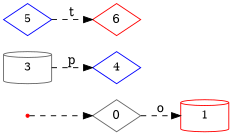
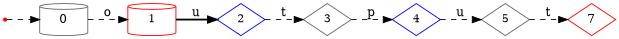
  digraph {
    rankdir=LR
    node [color=red fontsize=12 shape=diamond]
    edge [style=dashed]
-   n1 [color=gray40 fontsize=14 label=0]
+   n1 [color=gray40 fontsize=14 label=0 shape=cylinder]
    n2 [label=1 shape=cylinder]
-   n4 [color=gray40 label=3 shape=cylinder]
+   n3 [color=blue label=2]
+   n4 [color=gray40 label=3]
    n5 [color=blue label=4]
-   n6 [color=blue label=5]
-   n7 [fontsize=14 label=6]
+   n6 [color=gray40 label=5]
+   n7 [fontsize=14 label=7]
    n8 [fontsize=14 label=6 shape=point]
    n1 -> n2 [label=o]
+   n2 -> n3 [label=u style=bold]
+   n3 -> n4 [label=t]
    n4 -> n5 [label=p]
+   n5 -> n6 [label=u]
    n6 -> n7 [label=t]
    n8 -> n1
  }
